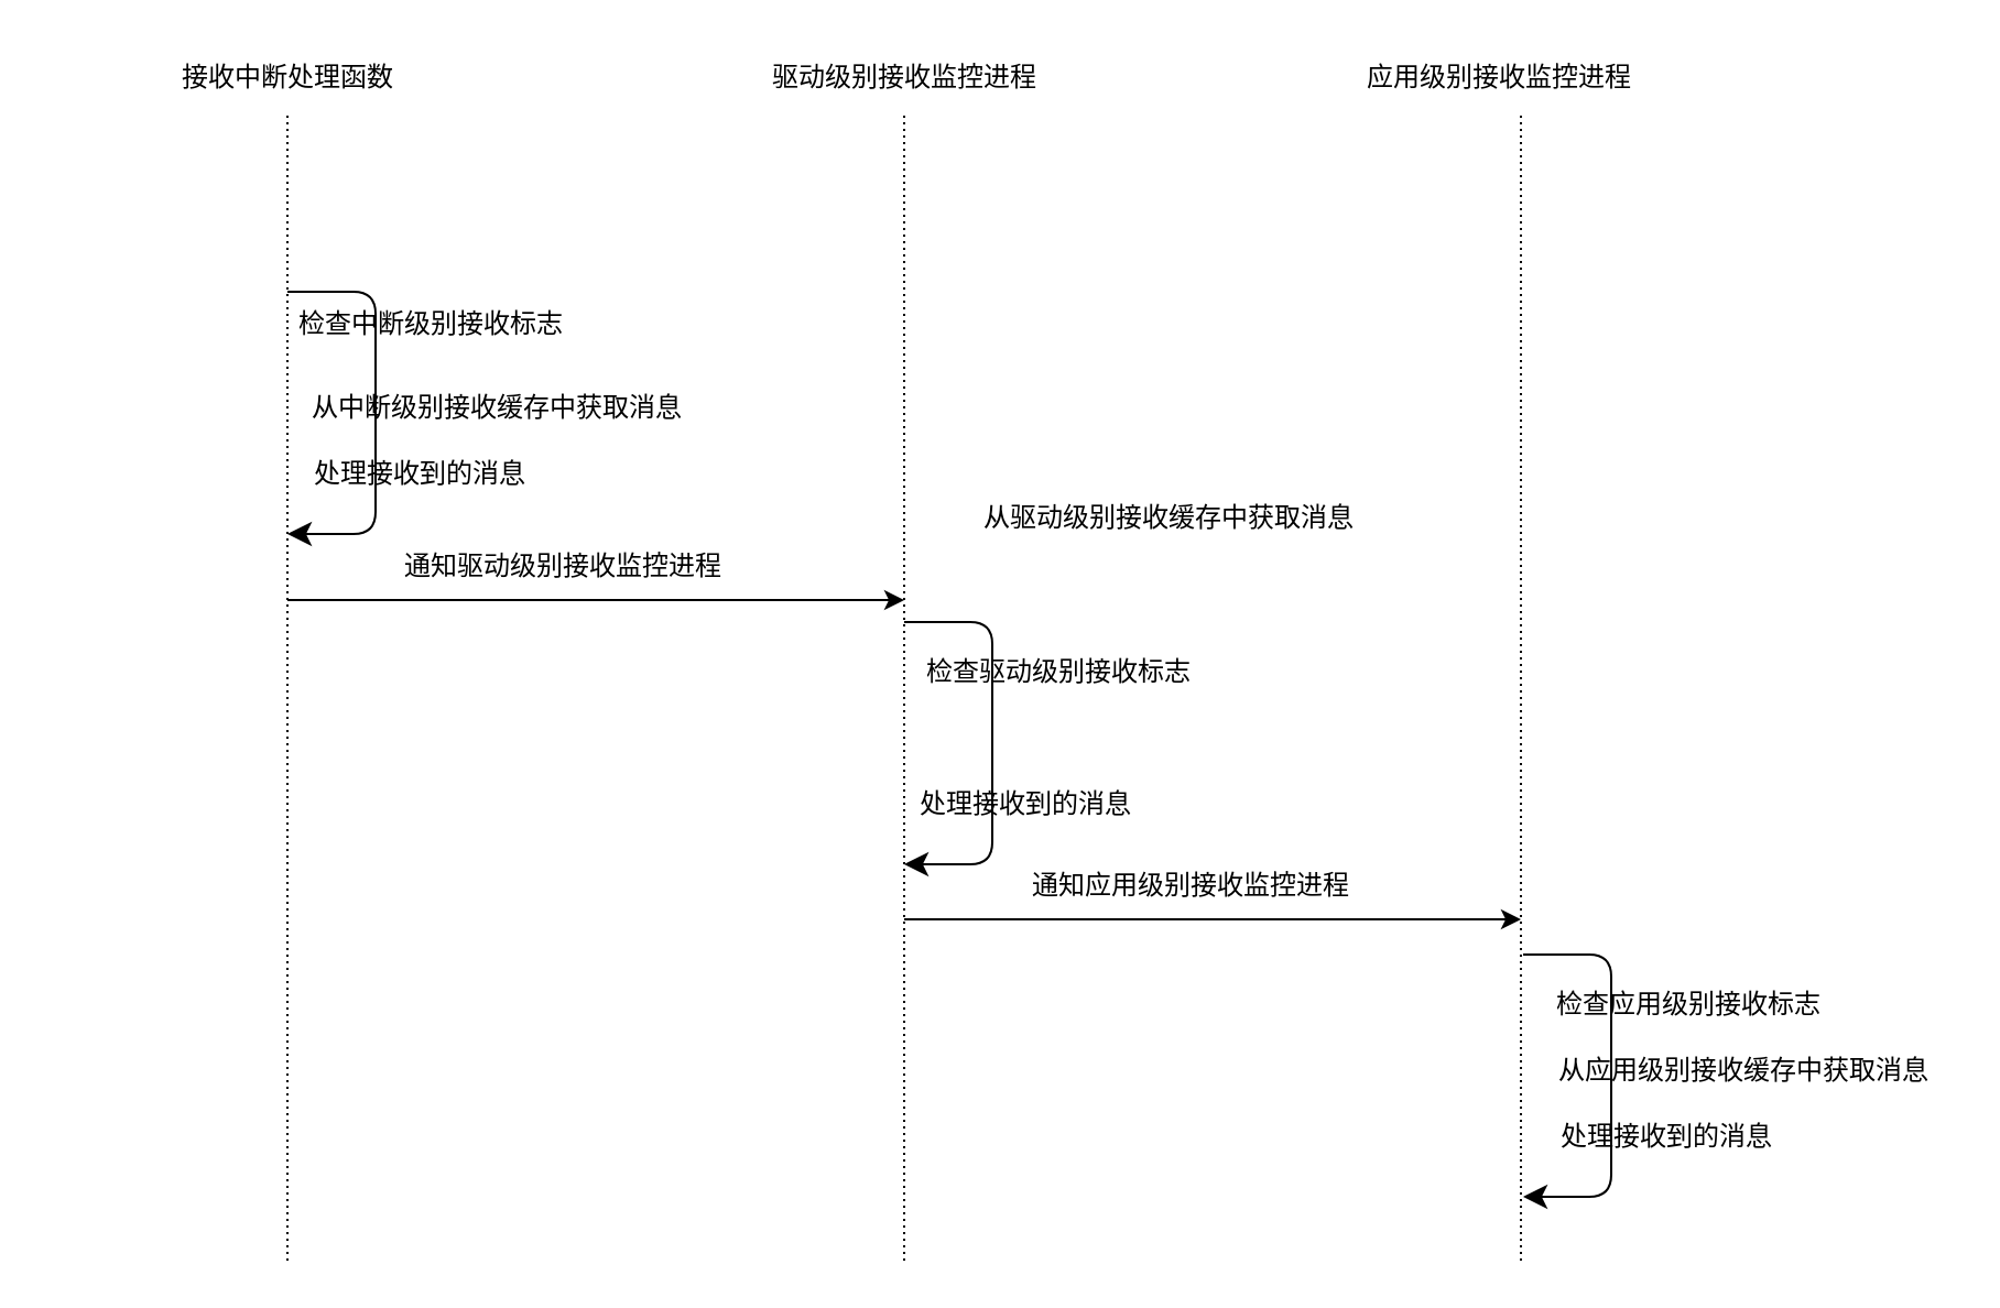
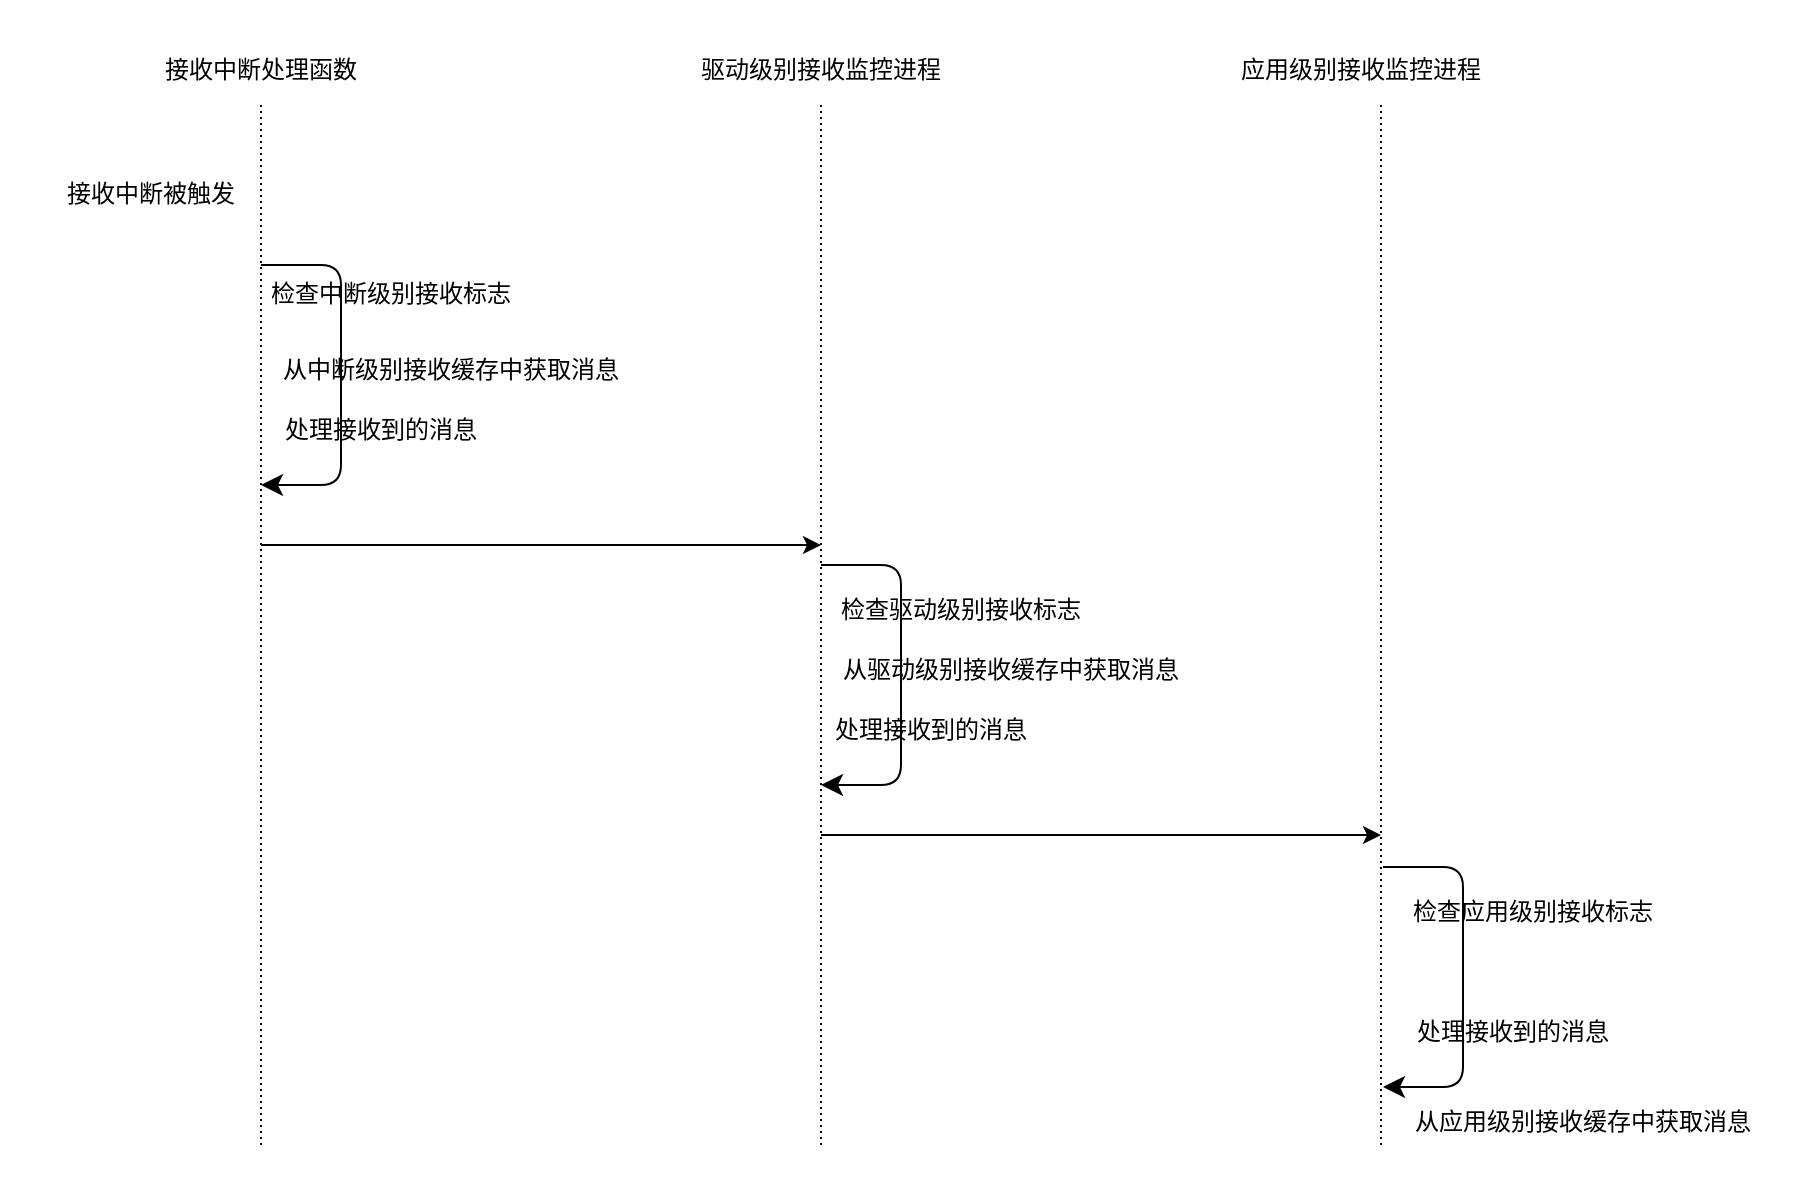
  <mxCell id="0" />
  <mxCell id="1" parent="0" />
  <mxCell id="2" value="" style="edgeStyle=segmentEdgeStyle;endArrow=classic;html=1;rounded=1;endSize=8;startSize=8;" parent="1" edge="1"><mxGeometry width="50" height="50" relative="1" as="geometry"><mxPoint x="130" y="132" as="sourcePoint" /><mxPoint x="130" y="242" as="targetPoint" /><Array as="points"><mxPoint x="170" y="132" /><mxPoint x="170" y="242" /></Array></mxGeometry></mxCell>
  <mxCell id="3" value="" style="endArrow=none;html=1;rounded=0;dashed=1;dashPattern=1 2;" parent="1" edge="1"><mxGeometry width="50" height="50" relative="1" as="geometry"><mxPoint x="130" y="572" as="sourcePoint" /><mxPoint x="130" y="52" as="targetPoint" /></mxGeometry></mxCell>
  <mxCell id="4" value="" style="endArrow=none;html=1;rounded=0;dashed=1;dashPattern=1 2;" parent="1" edge="1"><mxGeometry width="50" height="50" relative="1" as="geometry"><mxPoint x="410" y="572" as="sourcePoint" /><mxPoint x="410" y="52" as="targetPoint" /></mxGeometry></mxCell>
  <mxCell id="5" value="" style="endArrow=none;html=1;rounded=0;dashed=1;dashPattern=1 2;" parent="1" source="12" edge="1"><mxGeometry width="50" height="50" relative="1" as="geometry"><mxPoint x="690" y="450" as="sourcePoint" /><mxPoint x="690" y="50" as="targetPoint" /></mxGeometry></mxCell>
  <mxCell id="6" value="接收中断处理函数" style="text;html=1;align=center;verticalAlign=middle;resizable=0;points=[];autosize=1;strokeColor=none;fillColor=none;" parent="1" vertex="1"><mxGeometry x="70" y="20" width="120" height="30" as="geometry" /></mxCell>
  <mxCell id="7" value="驱动级别接收监控进程" style="text;html=1;align=center;verticalAlign=middle;resizable=0;points=[];autosize=1;strokeColor=none;fillColor=none;" parent="1" vertex="1"><mxGeometry x="340" y="20" width="140" height="30" as="geometry" /></mxCell>
+ <mxCell id="8" value="接收中断被触发" style="text;html=1;align=center;verticalAlign=middle;resizable=0;points=[];autosize=1;strokeColor=none;fillColor=none;" parent="1" vertex="1"><mxGeometry x="20" y="82" width="110" height="30" as="geometry" /></mxCell>
  <mxCell id="9" value="检查中断级别接收标志" style="text;html=1;align=center;verticalAlign=middle;resizable=0;points=[];autosize=1;strokeColor=none;fillColor=none;" parent="1" vertex="1"><mxGeometry x="125" y="132" width="140" height="30" as="geometry" /></mxCell>
  <mxCell id="10" value="从中断级别接收缓存中获取消息" style="text;html=1;align=center;verticalAlign=middle;resizable=0;points=[];autosize=1;strokeColor=none;fillColor=none;" parent="1" vertex="1"><mxGeometry x="130" y="170" width="190" height="30" as="geometry" /></mxCell>
  <mxCell id="11" value="" style="endArrow=none;html=1;rounded=0;dashed=1;dashPattern=1 2;" parent="1" edge="1"><mxGeometry width="50" height="50" relative="1" as="geometry"><mxPoint x="690" y="572" as="sourcePoint" /><mxPoint x="690" y="52" as="targetPoint" /></mxGeometry></mxCell>
  <mxCell id="12" value="应用级别接收监控进程" style="text;html=1;align=center;verticalAlign=middle;resizable=0;points=[];autosize=1;strokeColor=none;fillColor=none;" parent="1" vertex="1"><mxGeometry x="610" y="20" width="140" height="30" as="geometry" /></mxCell>
  <mxCell id="13" value="处理接收到的消息" style="text;html=1;align=center;verticalAlign=middle;resizable=0;points=[];autosize=1;strokeColor=none;fillColor=none;" parent="1" vertex="1"><mxGeometry x="130" y="200" width="120" height="30" as="geometry" /></mxCell>
  <mxCell id="14" value="" style="endArrow=classic;html=1;rounded=0;" parent="1" edge="1"><mxGeometry width="50" height="50" relative="1" as="geometry"><mxPoint x="130" y="272" as="sourcePoint" /><mxPoint x="410" y="272" as="targetPoint" /></mxGeometry></mxCell>
- <mxCell id="15" value="通知驱动级别接收监控进程" style="text;html=1;align=center;verticalAlign=middle;resizable=0;points=[];autosize=1;strokeColor=none;fillColor=none;" parent="1" vertex="1"><mxGeometry x="170" y="242" width="170" height="30" as="geometry" /></mxCell>
  <mxCell id="16" value="" style="edgeStyle=segmentEdgeStyle;endArrow=classic;html=1;rounded=1;endSize=8;startSize=8;" parent="1" edge="1"><mxGeometry width="50" height="50" relative="1" as="geometry"><mxPoint x="410" y="282" as="sourcePoint" /><mxPoint x="410" y="392" as="targetPoint" /><Array as="points"><mxPoint x="450" y="282" /><mxPoint x="450" y="392" /></Array></mxGeometry></mxCell>
  <mxCell id="17" value="检查驱动级别接收标志" style="text;html=1;align=center;verticalAlign=middle;resizable=0;points=[];autosize=1;strokeColor=none;fillColor=none;" parent="1" vertex="1"><mxGeometry x="410" y="290" width="140" height="30" as="geometry" /></mxCell>
- <mxCell id="18" value="从驱动级别接收缓存中获取消息" style="text;html=1;align=center;verticalAlign=middle;resizable=0;points=[];autosize=1;strokeColor=none;fillColor=none;" parent="1" vertex="1"><mxGeometry x="435" y="220" width="190" height="30" as="geometry" /></mxCell>
+ <mxCell id="18" value="从驱动级别接收缓存中获取消息" style="text;html=1;align=center;verticalAlign=middle;resizable=0;points=[];autosize=1;strokeColor=none;fillColor=none;" parent="1" vertex="1"><mxGeometry x="410" y="320" width="190" height="30" as="geometry" /></mxCell>
  <mxCell id="19" value="处理接收到的消息" style="text;html=1;align=center;verticalAlign=middle;resizable=0;points=[];autosize=1;strokeColor=none;fillColor=none;" parent="1" vertex="1"><mxGeometry x="405" y="350" width="120" height="30" as="geometry" /></mxCell>
  <mxCell id="20" value="" style="endArrow=classic;html=1;rounded=0;" parent="1" edge="1"><mxGeometry width="50" height="50" relative="1" as="geometry"><mxPoint x="410" y="417" as="sourcePoint" /><mxPoint x="690" y="417" as="targetPoint" /></mxGeometry></mxCell>
- <mxCell id="21" value="通知应用级别接收监控进程" style="text;html=1;align=center;verticalAlign=middle;resizable=0;points=[];autosize=1;strokeColor=none;fillColor=none;" parent="1" vertex="1"><mxGeometry x="455" y="387" width="170" height="30" as="geometry" /></mxCell>
  <mxCell id="22" value="" style="edgeStyle=segmentEdgeStyle;endArrow=classic;html=1;rounded=1;endSize=8;startSize=8;" parent="1" edge="1"><mxGeometry width="50" height="50" relative="1" as="geometry"><mxPoint x="691" y="433" as="sourcePoint" /><mxPoint x="691" y="543" as="targetPoint" /><Array as="points"><mxPoint x="731" y="433" /><mxPoint x="731" y="543" /></Array></mxGeometry></mxCell>
  <mxCell id="23" value="检查应用级别接收标志" style="text;html=1;align=center;verticalAlign=middle;resizable=0;points=[];autosize=1;strokeColor=none;fillColor=none;" parent="1" vertex="1"><mxGeometry x="696" y="441" width="140" height="30" as="geometry" /></mxCell>
- <mxCell id="24" value="从应用级别接收缓存中获取消息" style="text;html=1;align=center;verticalAlign=middle;resizable=0;points=[];autosize=1;strokeColor=none;fillColor=none;" parent="1" vertex="1"><mxGeometry x="696" y="471" width="190" height="30" as="geometry" /></mxCell>
+ <mxCell id="24" value="从应用级别接收缓存中获取消息" style="text;html=1;align=center;verticalAlign=middle;resizable=0;points=[];autosize=1;strokeColor=none;fillColor=none;" parent="1" vertex="1"><mxGeometry x="696" y="546" width="190" height="30" as="geometry" /></mxCell>
  <mxCell id="25" value="处理接收到的消息" style="text;html=1;align=center;verticalAlign=middle;resizable=0;points=[];autosize=1;strokeColor=none;fillColor=none;" parent="1" vertex="1"><mxGeometry x="696" y="501" width="120" height="30" as="geometry" /></mxCell>
